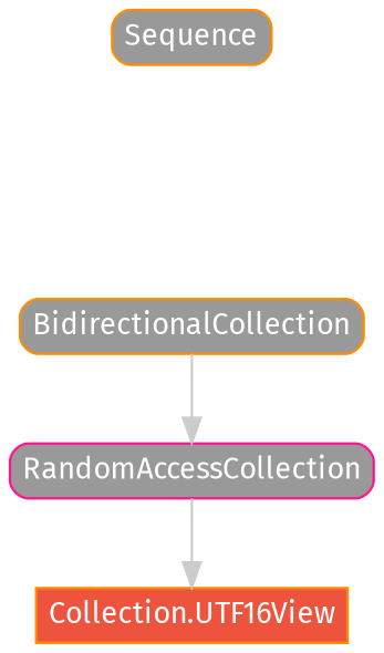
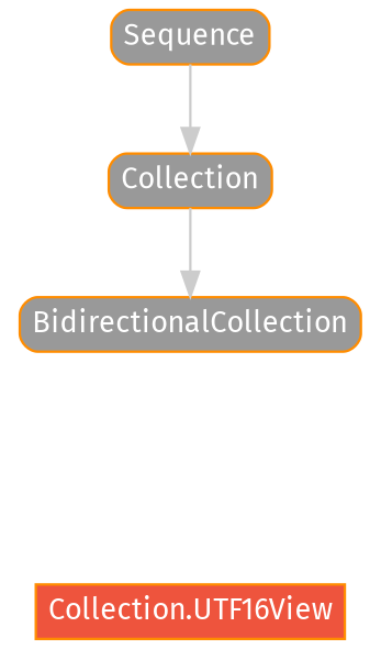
  strict digraph {
    fontname="Fira Sans"
    node [color=darkorange fillcolor="#999999" fontcolor=white fontname="Fira Sans" fontsize=12 margin="0.07,0.05" shape=box style="filled,rounded"]
    edge [color="#cccccc" fontname="Fira Sans"]
    n1 [fillcolor="#ee543d" height=0.3 label="Collection.UTF16View" style=filled]
    BidirectionalCollection [height=0.3]
-   RandomAccessCollection [color=deeppink height=0.3]
+   Collection [height=0.3]
    Sequence [height=0.3]
    subgraph sub_1 {
      rank=max
      n1
    }
-   BidirectionalCollection -> RandomAccessCollection
-   RandomAccessCollection -> n1
+   Collection -> BidirectionalCollection
+   Sequence -> Collection
  }
